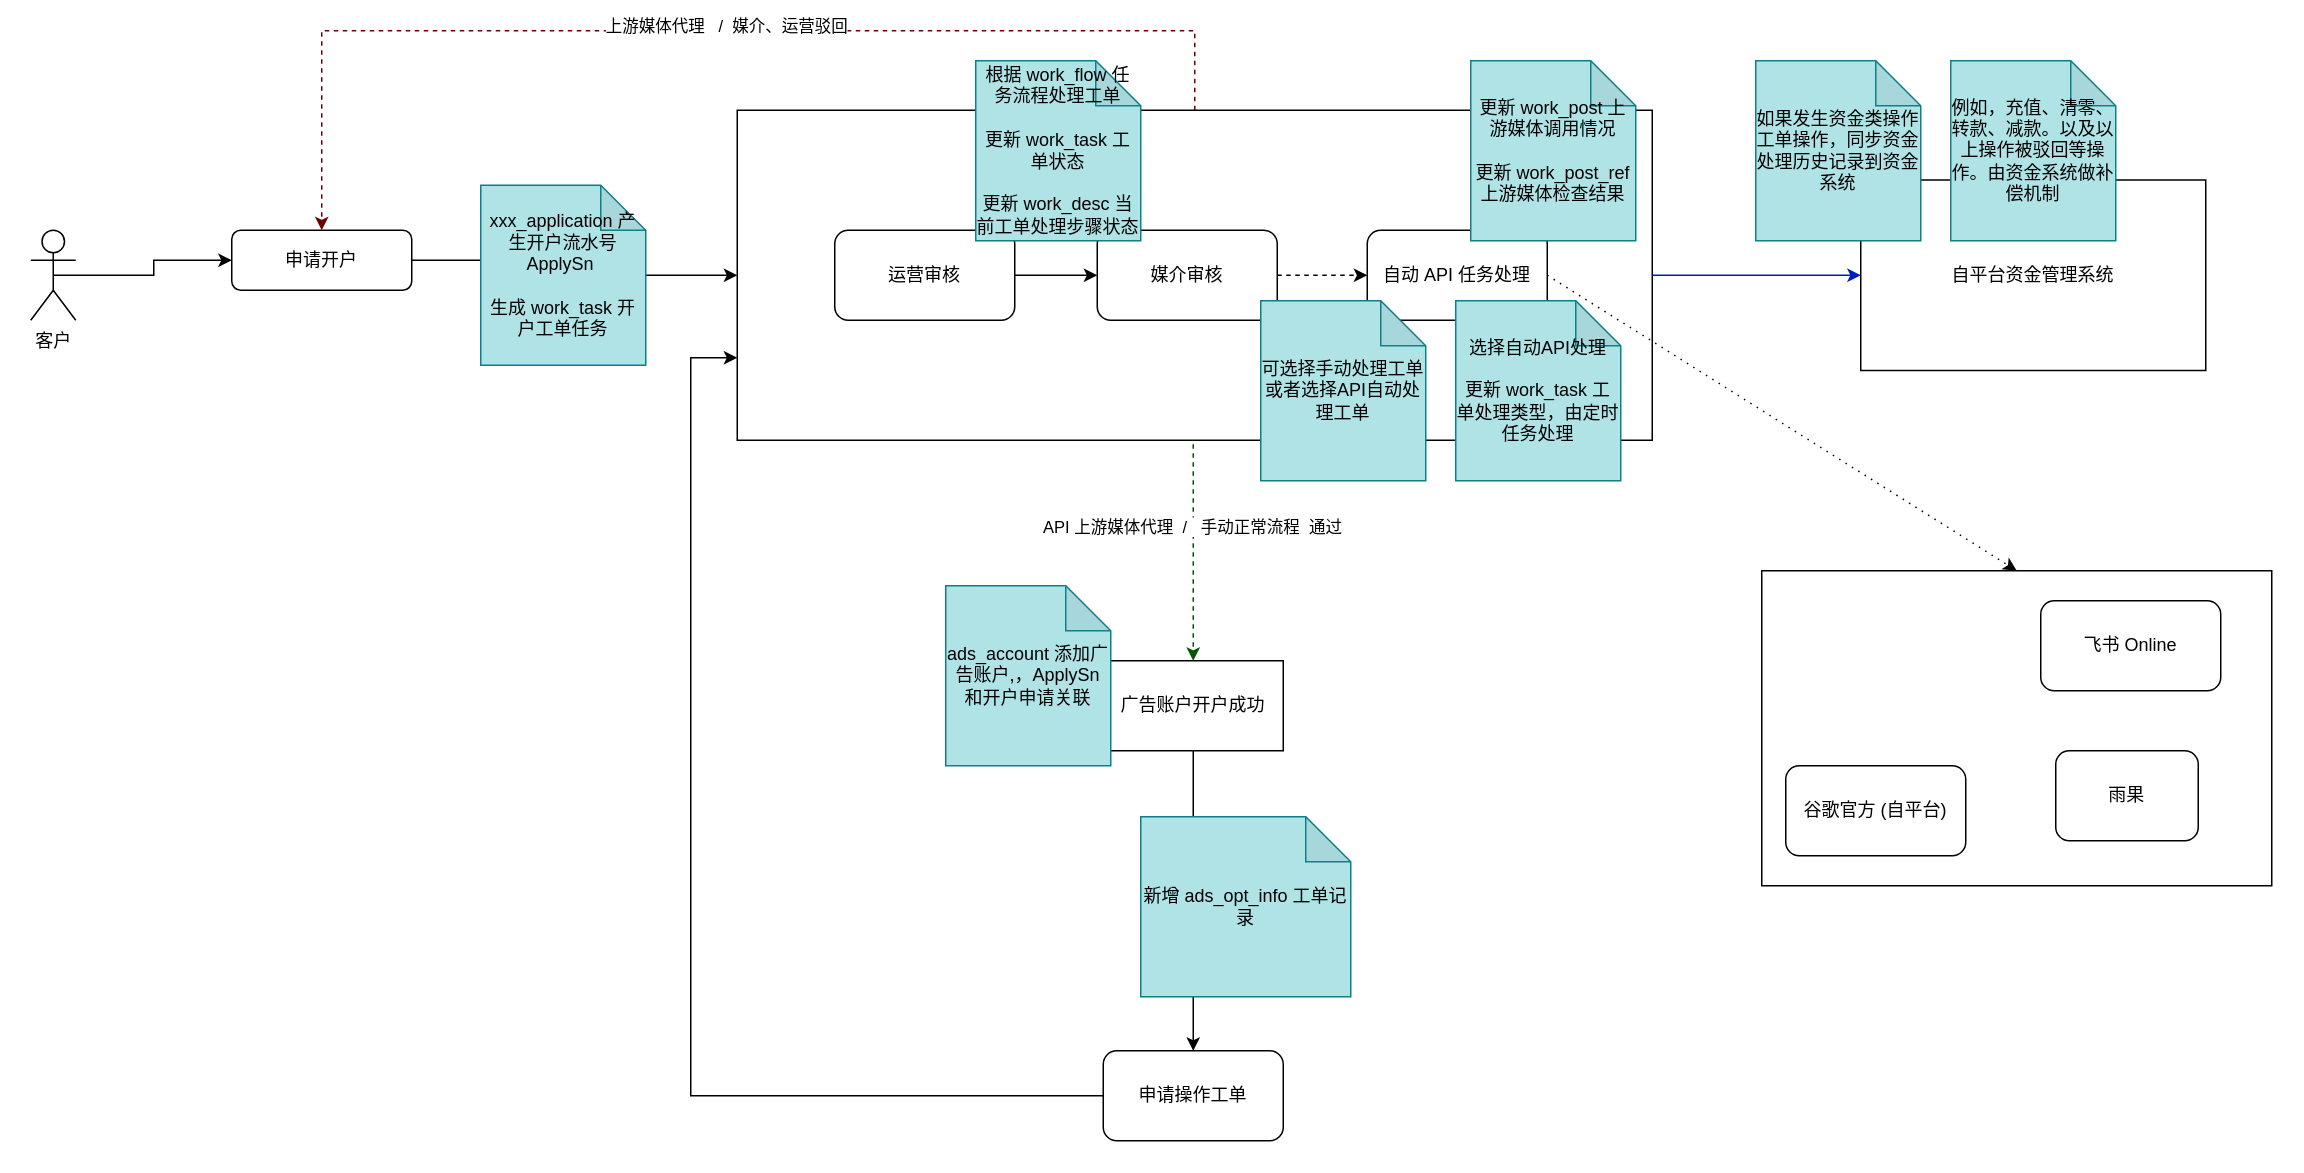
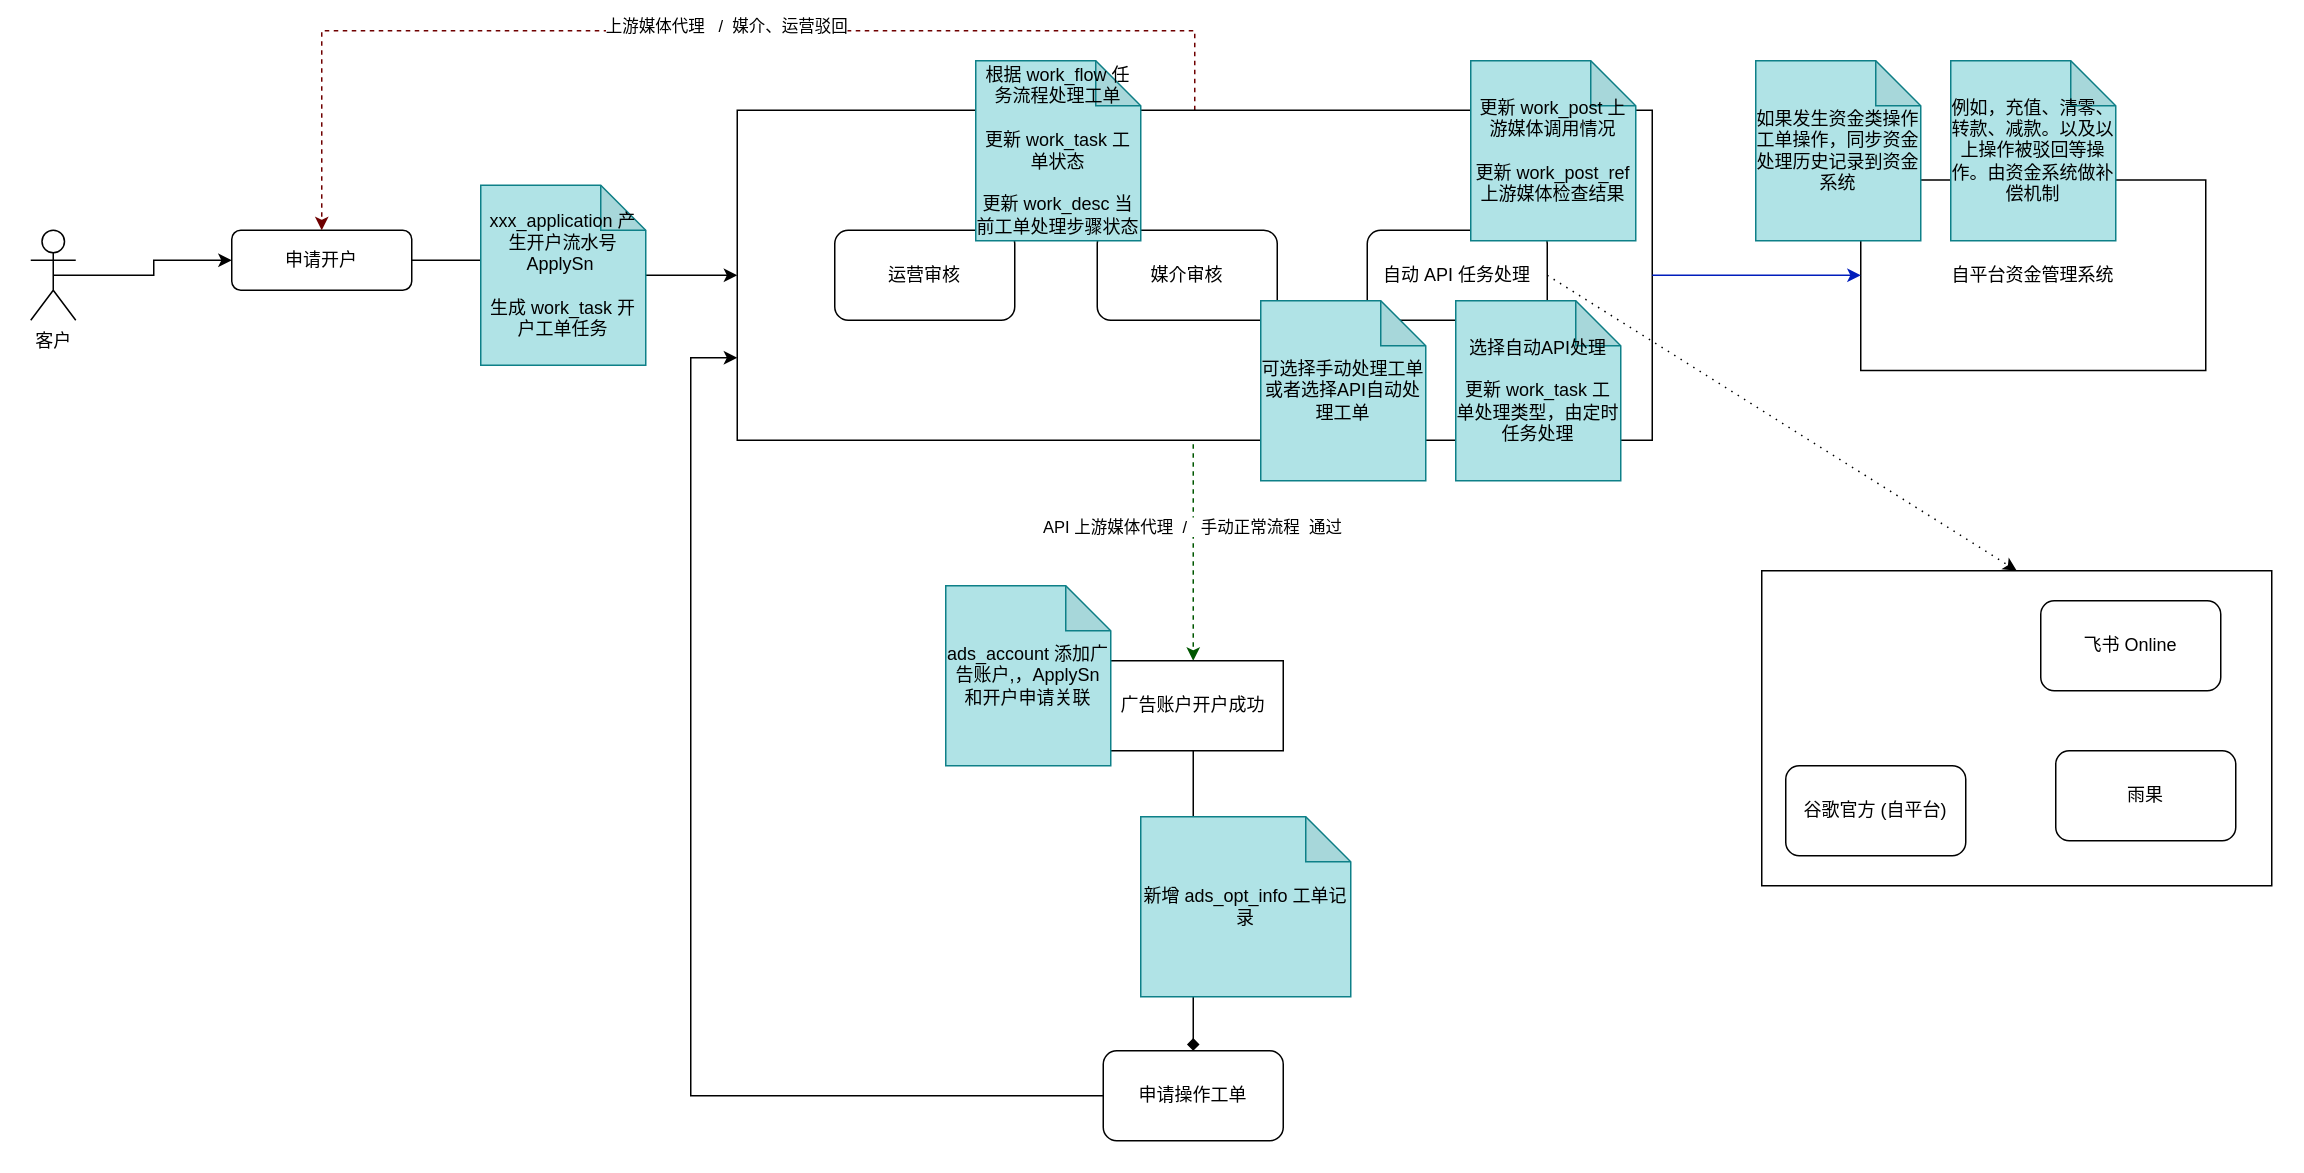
  <mxCell id="0" />
  <mxCell id="1" parent="0" />
  <mxCell id="2" style="edgeStyle=orthogonalEdgeStyle;rounded=0;orthogonalLoop=1;jettySize=auto;html=1;exitX=0.5;exitY=0.5;exitDx=0;exitDy=0;exitPerimeter=0;entryX=0;entryY=0.5;entryDx=0;entryDy=0;" edge="1" parent="1" source="3" target="5"><mxGeometry relative="1" as="geometry" /></mxCell>
  <mxCell id="3" value="客户" style="shape=umlActor;verticalLabelPosition=bottom;verticalAlign=top;html=1;outlineConnect=0;" vertex="1" parent="1"><mxGeometry x="20" y="153" width="30" height="60" as="geometry" /></mxCell>
  <mxCell id="4" style="edgeStyle=orthogonalEdgeStyle;rounded=0;orthogonalLoop=1;jettySize=auto;html=1;exitX=1;exitY=0.5;exitDx=0;exitDy=0;" edge="1" parent="1" source="5" target="17"><mxGeometry relative="1" as="geometry" /></mxCell>
  <mxCell id="5" value="申请开户" style="rounded=1;whiteSpace=wrap;html=1;" vertex="1" parent="1"><mxGeometry x="154" y="153" width="120" height="40" as="geometry" /></mxCell>
  <mxCell id="6" style="edgeStyle=orthogonalEdgeStyle;rounded=0;orthogonalLoop=1;jettySize=auto;html=1;exitX=0.485;exitY=0.995;exitDx=0;exitDy=0;entryX=0.5;entryY=0;entryDx=0;entryDy=0;dashed=1;fillColor=#008a00;strokeColor=#005700;exitPerimeter=0;" edge="1" parent="1" source="17" target="11"><mxGeometry relative="1" as="geometry"><mxPoint x="1120" y="19" as="sourcePoint" /><Array as="points"><mxPoint x="795" y="292" /></Array></mxGeometry></mxCell>
  <mxCell id="7" value="API 上游媒体代理&amp;nbsp; /&amp;nbsp; &amp;nbsp;手动正常流程&amp;nbsp; 通过&amp;nbsp;" style="edgeLabel;html=1;align=center;verticalAlign=middle;resizable=0;points=[];" vertex="1" connectable="0" parent="6"><mxGeometry x="-0.147" relative="1" as="geometry"><mxPoint as="offset" /></mxGeometry></mxCell>
  <mxCell id="8" style="edgeStyle=orthogonalEdgeStyle;rounded=0;orthogonalLoop=1;jettySize=auto;html=1;exitX=0.5;exitY=0;exitDx=0;exitDy=0;entryX=0.5;entryY=0;entryDx=0;entryDy=0;fillColor=#a20025;strokeColor=#6F0000;dashed=1;" edge="1" parent="1" source="17" target="5"><mxGeometry relative="1" as="geometry"><mxPoint x="1060" y="153" as="sourcePoint" /><Array as="points"><mxPoint x="796" y="20" /><mxPoint x="214" y="20" /></Array></mxGeometry></mxCell>
  <mxCell id="9" value="上游媒体代理&amp;nbsp; &amp;nbsp;/&amp;nbsp; 媒介、运营驳回" style="edgeLabel;html=1;align=center;verticalAlign=middle;resizable=0;points=[];" vertex="1" connectable="0" parent="8"><mxGeometry x="-0.046" y="-4" relative="1" as="geometry"><mxPoint as="offset" /></mxGeometry></mxCell>
- <mxCell id="10" style="edgeStyle=orthogonalEdgeStyle;rounded=0;orthogonalLoop=1;jettySize=auto;html=1;exitX=0.5;exitY=1;exitDx=0;exitDy=0;entryX=0.5;entryY=0;entryDx=0;entryDy=0;" edge="1" parent="1" source="11" target="14"><mxGeometry relative="1" as="geometry" /></mxCell>
+ <mxCell id="10" style="edgeStyle=orthogonalEdgeStyle;rounded=0;orthogonalLoop=1;jettySize=auto;html=1;exitX=0.5;exitY=1;exitDx=0;exitDy=0;entryX=0.5;entryY=0;entryDx=0;entryDy=0;endArrow=diamond;" edge="1" parent="1" source="11" target="14"><mxGeometry relative="1" as="geometry" /></mxCell>
  <mxCell id="11" value="广告账户开户成功" style="rounded=0;whiteSpace=wrap;html=1;" vertex="1" parent="1"><mxGeometry x="735" y="440" width="120" height="60" as="geometry" /></mxCell>
  <mxCell id="12" value="xxx_application 产生开户流水号 ApplySn&amp;nbsp;&lt;br&gt;&lt;br&gt;生成 work_task 开户工单任务" style="shape=note;whiteSpace=wrap;html=1;backgroundOutline=1;darkOpacity=0.05;fillColor=#b0e3e6;strokeColor=#0e8088;" vertex="1" parent="1"><mxGeometry x="320" y="123" width="110" height="120" as="geometry" /></mxCell>
  <mxCell id="13" style="edgeStyle=orthogonalEdgeStyle;rounded=0;orthogonalLoop=1;jettySize=auto;html=1;exitX=0;exitY=0.5;exitDx=0;exitDy=0;entryX=0;entryY=0.75;entryDx=0;entryDy=0;" edge="1" parent="1" source="14" target="17"><mxGeometry relative="1" as="geometry"><Array as="points"><mxPoint x="460" y="730" /><mxPoint x="460" y="238" /></Array></mxGeometry></mxCell>
  <mxCell id="14" value="申请操作工单" style="rounded=1;whiteSpace=wrap;html=1;" vertex="1" parent="1"><mxGeometry x="735" y="700" width="120" height="60" as="geometry" /></mxCell>
  <mxCell id="15" value="新增 ads_opt_info 工单记录" style="shape=note;whiteSpace=wrap;html=1;backgroundOutline=1;darkOpacity=0.05;fillColor=#b0e3e6;strokeColor=#0e8088;" vertex="1" parent="1"><mxGeometry x="760" y="544" width="140" height="120" as="geometry" /></mxCell>
  <mxCell id="16" value="" style="group" vertex="1" connectable="0" parent="1"><mxGeometry x="491" y="73" width="610" height="277" as="geometry" /></mxCell>
  <mxCell id="17" value="" style="rounded=0;whiteSpace=wrap;html=1;" vertex="1" parent="16"><mxGeometry width="610" height="220" as="geometry" /></mxCell>
  <mxCell id="18" value="运营审核" style="rounded=1;whiteSpace=wrap;html=1;" vertex="1" parent="16"><mxGeometry x="65" y="80" width="120" height="60" as="geometry" /></mxCell>
  <mxCell id="19" value="媒介审核" style="rounded=1;whiteSpace=wrap;html=1;" vertex="1" parent="16"><mxGeometry x="240" y="80" width="120" height="60" as="geometry" /></mxCell>
- <mxCell id="20" style="edgeStyle=orthogonalEdgeStyle;rounded=0;orthogonalLoop=1;jettySize=auto;html=1;exitX=1;exitY=0.5;exitDx=0;exitDy=0;entryX=0;entryY=0.5;entryDx=0;entryDy=0;" edge="1" parent="16" source="18" target="19"><mxGeometry relative="1" as="geometry" /></mxCell>
  <mxCell id="21" value="自动 API 任务处理" style="rounded=1;whiteSpace=wrap;html=1;" vertex="1" parent="16"><mxGeometry x="420" y="80" width="120" height="60" as="geometry" /></mxCell>
- <mxCell id="22" style="edgeStyle=orthogonalEdgeStyle;rounded=0;orthogonalLoop=1;jettySize=auto;html=1;exitX=1;exitY=0.5;exitDx=0;exitDy=0;dashed=1;" edge="1" parent="16" source="19" target="21"><mxGeometry relative="1" as="geometry" /></mxCell>
  <mxCell id="23" value="根据 work_flow 任务流程处理工单&lt;br&gt;&lt;br&gt;更新 work_task 工单状态&lt;br&gt;&lt;br&gt;更新 work_desc 当前工单处理步骤状态" style="shape=note;whiteSpace=wrap;html=1;backgroundOutline=1;darkOpacity=0.05;fillColor=#b0e3e6;strokeColor=#0e8088;" vertex="1" parent="16"><mxGeometry x="159" y="-33" width="110" height="120" as="geometry" /></mxCell>
  <mxCell id="24" value="更新 work_post 上游媒体调用情况&lt;br&gt;&lt;br&gt;更新 work_post_ref 上游媒体检查结果" style="shape=note;whiteSpace=wrap;html=1;backgroundOutline=1;darkOpacity=0.05;fillColor=#b0e3e6;strokeColor=#0e8088;" vertex="1" parent="16"><mxGeometry x="489" y="-33" width="110" height="120" as="geometry" /></mxCell>
  <mxCell id="25" value="可选择手动处理工单或者选择API自动处理工单" style="shape=note;whiteSpace=wrap;html=1;backgroundOutline=1;darkOpacity=0.05;fillColor=#b0e3e6;strokeColor=#0e8088;" vertex="1" parent="16"><mxGeometry x="349" y="127" width="110" height="120" as="geometry" /></mxCell>
  <mxCell id="26" value="选择自动API处理&lt;br&gt;&lt;br&gt;更新 work_task 工单处理类型，由定时任务处理" style="shape=note;whiteSpace=wrap;html=1;backgroundOutline=1;darkOpacity=0.05;fillColor=#b0e3e6;strokeColor=#0e8088;" vertex="1" parent="16"><mxGeometry x="479" y="127" width="110" height="120" as="geometry" /></mxCell>
  <mxCell id="27" value="ads_account 添加广告账户,，ApplySn 和开户申请关联" style="shape=note;whiteSpace=wrap;html=1;backgroundOutline=1;darkOpacity=0.05;fillColor=#b0e3e6;strokeColor=#0e8088;" vertex="1" parent="1"><mxGeometry x="630" y="390" width="110" height="120" as="geometry" /></mxCell>
  <mxCell id="28" value="自平台资金管理系统" style="rounded=0;whiteSpace=wrap;html=1;" vertex="1" parent="1"><mxGeometry x="1240" y="119.5" width="230" height="127" as="geometry" /></mxCell>
  <mxCell id="29" style="edgeStyle=orthogonalEdgeStyle;rounded=0;orthogonalLoop=1;jettySize=auto;html=1;exitX=1;exitY=0.5;exitDx=0;exitDy=0;entryX=0;entryY=0.5;entryDx=0;entryDy=0;fillColor=#0050ef;strokeColor=#001DBC;" edge="1" parent="1" source="17" target="28"><mxGeometry relative="1" as="geometry" /></mxCell>
  <mxCell id="30" value="如果发生资金类操作工单操作，同步资金处理历史记录到资金系统" style="shape=note;whiteSpace=wrap;html=1;backgroundOutline=1;darkOpacity=0.05;fillColor=#b0e3e6;strokeColor=#0e8088;" vertex="1" parent="1"><mxGeometry x="1170" y="40" width="110" height="120" as="geometry" /></mxCell>
  <mxCell id="31" value="例如，充值、清零、转款、减款。以及以上操作被驳回等操作。由资金系统做补偿机制" style="shape=note;whiteSpace=wrap;html=1;backgroundOutline=1;darkOpacity=0.05;fillColor=#b0e3e6;strokeColor=#0e8088;" vertex="1" parent="1"><mxGeometry x="1300" y="40" width="110" height="120" as="geometry" /></mxCell>
  <mxCell id="32" value="" style="rounded=0;whiteSpace=wrap;html=1;" vertex="1" parent="1"><mxGeometry x="1174" y="380" width="340" height="210" as="geometry" /></mxCell>
  <mxCell id="33" style="rounded=0;orthogonalLoop=1;jettySize=auto;html=1;exitX=1;exitY=0.5;exitDx=0;exitDy=0;entryX=0.5;entryY=0;entryDx=0;entryDy=0;dashed=1;dashPattern=1 4;" edge="1" parent="1" source="21" target="32"><mxGeometry relative="1" as="geometry" /></mxCell>
  <mxCell id="34" value="飞书 Online" style="rounded=1;whiteSpace=wrap;html=1;" vertex="1" parent="1"><mxGeometry x="1360" y="400" width="120" height="60" as="geometry" /></mxCell>
  <mxCell id="35" value="谷歌官方 (自平台)" style="rounded=1;whiteSpace=wrap;html=1;" vertex="1" parent="1"><mxGeometry x="1190" y="510" width="120" height="60" as="geometry" /></mxCell>
- <mxCell id="36" value="雨果" style="rounded=1;whiteSpace=wrap;html=1;" vertex="1" parent="1"><mxGeometry x="1370" y="500" width="95" height="60" as="geometry" /></mxCell>
+ <mxCell id="36" value="雨果" style="rounded=1;whiteSpace=wrap;html=1;" vertex="1" parent="1"><mxGeometry x="1370" y="500" width="120" height="60" as="geometry" /></mxCell>
